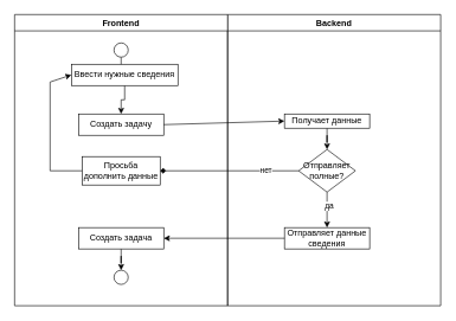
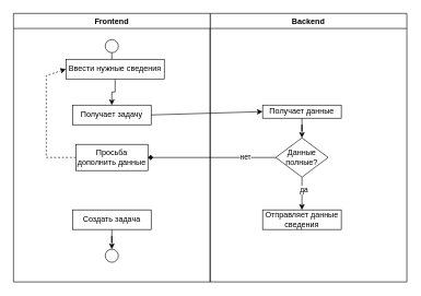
  <mxCell id="0" />
  <mxCell id="1" parent="0" />
  <mxCell id="2" value="" style="group" vertex="1" connectable="0" parent="1"><mxGeometry x="20" y="20" width="600" height="410" as="geometry" /></mxCell>
  <mxCell id="3" value="" style="group" vertex="1" connectable="0" parent="2"><mxGeometry width="600" height="410" as="geometry" /></mxCell>
  <mxCell id="4" value="Backend" style="swimlane;whiteSpace=wrap;html=1;" vertex="1" parent="3"><mxGeometry x="300" width="300" height="410" as="geometry"><mxRectangle x="200" width="140" height="30" as="alternateBounds" /></mxGeometry></mxCell>
  <mxCell id="5" value="" style="edgeStyle=orthogonalEdgeStyle;rounded=0;orthogonalLoop=1;jettySize=auto;html=1;entryX=0.5;entryY=0;entryDx=0;entryDy=0;" edge="1" parent="4" source="6" target="9"><mxGeometry relative="1" as="geometry"><mxPoint x="140" y="200" as="targetPoint" /></mxGeometry></mxCell>
  <mxCell id="6" value="Получает данные" style="rounded=0;whiteSpace=wrap;html=1;" vertex="1" parent="4"><mxGeometry x="80" y="140" width="120" height="20" as="geometry" /></mxCell>
  <mxCell id="7" value="" style="edgeStyle=orthogonalEdgeStyle;rounded=0;orthogonalLoop=1;jettySize=auto;html=1;" edge="1" parent="4" source="9" target="10"><mxGeometry relative="1" as="geometry"><Array as="points"><mxPoint x="140" y="300" /><mxPoint x="140" y="300" /></Array></mxGeometry></mxCell>
  <mxCell id="8" value="да" style="edgeLabel;html=1;align=center;verticalAlign=middle;resizable=0;points=[];" vertex="1" connectable="0" parent="7"><mxGeometry x="-0.243" y="2" relative="1" as="geometry"><mxPoint as="offset" /></mxGeometry></mxCell>
- <mxCell id="9" value="Отправляет полные?" style="rhombus;whiteSpace=wrap;html=1;" vertex="1" parent="4"><mxGeometry x="100" y="190" width="80" height="60" as="geometry" /></mxCell>
+ <mxCell id="9" value="Данные полные?" style="rhombus;whiteSpace=wrap;html=1;" vertex="1" parent="4"><mxGeometry x="100" y="190" width="80" height="60" as="geometry" /></mxCell>
  <mxCell id="10" value="Отправляет данные сведения" style="rounded=0;whiteSpace=wrap;html=1;" vertex="1" parent="4"><mxGeometry x="80" y="300" width="120" height="30" as="geometry" /></mxCell>
  <mxCell id="11" value="" style="edgeStyle=orthogonalEdgeStyle;rounded=0;orthogonalLoop=1;jettySize=auto;html=1;" edge="1" parent="3" source="12" target="15"><mxGeometry relative="1" as="geometry" /></mxCell>
  <mxCell id="12" value="" style="ellipse;whiteSpace=wrap;html=1;aspect=fixed;" vertex="1" parent="3"><mxGeometry x="140" y="40" width="20" height="20" as="geometry" /></mxCell>
- <mxCell id="13" value="Создать задачу" style="rounded=0;whiteSpace=wrap;html=1;" vertex="1" parent="3"><mxGeometry x="90" y="140" width="120" height="30" as="geometry" /></mxCell>
+ <mxCell id="13" value="Получает задачу" style="rounded=0;whiteSpace=wrap;html=1;" vertex="1" parent="3"><mxGeometry x="90" y="140" width="120" height="30" as="geometry" /></mxCell>
  <mxCell id="14" value="" style="edgeStyle=orthogonalEdgeStyle;rounded=0;orthogonalLoop=1;jettySize=auto;html=1;" edge="1" parent="3" source="15" target="13"><mxGeometry relative="1" as="geometry" /></mxCell>
  <mxCell id="15" value="Ввести нужные сведения" style="rounded=0;whiteSpace=wrap;html=1;" vertex="1" parent="3"><mxGeometry x="80" y="70" width="150" height="30" as="geometry" /></mxCell>
  <mxCell id="16" value="" style="endArrow=classic;html=1;rounded=0;entryX=0;entryY=0.5;entryDx=0;entryDy=0;exitX=1;exitY=0.5;exitDx=0;exitDy=0;" edge="1" parent="3" source="13" target="6"><mxGeometry width="50" height="50" relative="1" as="geometry"><mxPoint x="240" y="230" as="sourcePoint" /><mxPoint x="290" y="180" as="targetPoint" /></mxGeometry></mxCell>
  <mxCell id="17" value="Просьба дополнить данные" style="rounded=0;whiteSpace=wrap;html=1;" vertex="1" parent="3"><mxGeometry x="95" y="200" width="110" height="40" as="geometry" /></mxCell>
  <mxCell id="18" value="" style="endArrow=diamond;html=1;rounded=0;exitX=0;exitY=0.5;exitDx=0;exitDy=0;entryX=1;entryY=0.5;entryDx=0;entryDy=0;" edge="1" parent="3" source="9" target="17"><mxGeometry width="50" height="50" relative="1" as="geometry"><mxPoint x="240" y="230" as="sourcePoint" /><mxPoint x="290" y="180" as="targetPoint" /></mxGeometry></mxCell>
  <mxCell id="19" value="нет" style="edgeLabel;html=1;align=center;verticalAlign=middle;resizable=0;points=[];" vertex="1" connectable="0" parent="18"><mxGeometry x="-0.518" y="-1" relative="1" as="geometry"><mxPoint as="offset" /></mxGeometry></mxCell>
- <mxCell id="20" value="" style="endArrow=classic;html=1;rounded=0;entryX=0;entryY=0.5;entryDx=0;entryDy=0;exitX=0;exitY=0.5;exitDx=0;exitDy=0;" edge="1" parent="3" source="17" target="15"><mxGeometry width="50" height="50" relative="1" as="geometry"><mxPoint x="10" y="180" as="sourcePoint" /><mxPoint x="60" y="130" as="targetPoint" /><Array as="points"><mxPoint x="50" y="220" /><mxPoint x="50" y="95" /></Array></mxGeometry></mxCell>
+ <mxCell id="20" value="" style="endArrow=classic;html=1;rounded=0;entryX=0;entryY=0.5;entryDx=0;entryDy=0;exitX=0;exitY=0.5;exitDx=0;exitDy=0;dashed=1;" edge="1" parent="3" source="17" target="15"><mxGeometry width="50" height="50" relative="1" as="geometry"><mxPoint x="10" y="180" as="sourcePoint" /><mxPoint x="60" y="130" as="targetPoint" /><Array as="points"><mxPoint x="50" y="220" /><mxPoint x="50" y="95" /></Array></mxGeometry></mxCell>
  <mxCell id="21" value="" style="edgeStyle=orthogonalEdgeStyle;rounded=0;orthogonalLoop=1;jettySize=auto;html=1;" edge="1" parent="3" source="22" target="24"><mxGeometry relative="1" as="geometry" /></mxCell>
  <mxCell id="22" value="Создать задача" style="rounded=0;whiteSpace=wrap;html=1;" vertex="1" parent="3"><mxGeometry x="90" y="300" width="120" height="30" as="geometry" /></mxCell>
- <mxCell id="23" value="" style="endArrow=classic;html=1;rounded=0;exitX=0;exitY=0.5;exitDx=0;exitDy=0;entryX=1;entryY=0.5;entryDx=0;entryDy=0;" edge="1" parent="3" source="10" target="22"><mxGeometry width="50" height="50" relative="1" as="geometry"><mxPoint x="240" y="230" as="sourcePoint" /><mxPoint x="290" y="180" as="targetPoint" /></mxGeometry></mxCell>
  <mxCell id="24" value="" style="ellipse;whiteSpace=wrap;html=1;aspect=fixed;" vertex="1" parent="3"><mxGeometry x="140" y="360" width="20" height="20" as="geometry" /></mxCell>
  <mxCell id="25" value="Frontend" style="swimlane;whiteSpace=wrap;html=1;container=1;" vertex="1" parent="2"><mxGeometry width="300" height="410" as="geometry"><mxRectangle x="310" y="150" width="140" height="30" as="alternateBounds" /></mxGeometry></mxCell>
